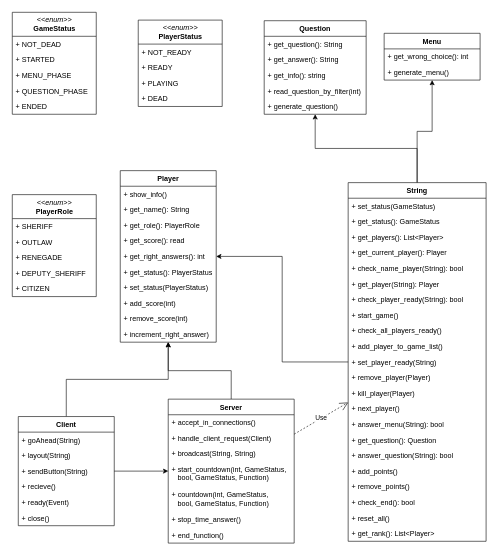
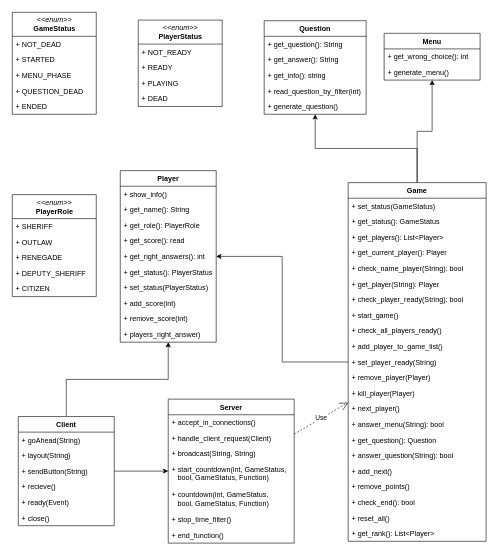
  <mxCell id="0" />
  <mxCell id="1" parent="0" />
  <mxCell id="2" value="Question" style="swimlane;fontStyle=1;align=center;verticalAlign=top;childLayout=stackLayout;horizontal=1;startSize=26;horizontalStack=0;resizeParent=1;resizeParentMax=0;resizeLast=0;collapsible=1;marginBottom=0;" parent="1" vertex="1"><mxGeometry x="440" y="34" width="170" height="156" as="geometry" /></mxCell>
  <mxCell id="3" value="+ get_question(): String&#10;&#10;&#10;" style="text;strokeColor=none;fillColor=none;align=left;verticalAlign=top;spacingLeft=4;spacingRight=4;overflow=hidden;rotatable=0;points=[[0,0.5],[1,0.5]];portConstraint=eastwest;" parent="2" vertex="1"><mxGeometry y="26" width="170" height="26" as="geometry" /></mxCell>
  <mxCell id="4" value="+ get_answer(): String&#10;" style="text;strokeColor=none;fillColor=none;align=left;verticalAlign=top;spacingLeft=4;spacingRight=4;overflow=hidden;rotatable=0;points=[[0,0.5],[1,0.5]];portConstraint=eastwest;" parent="2" vertex="1"><mxGeometry y="52" width="170" height="26" as="geometry" /></mxCell>
  <mxCell id="5" value="+ get_info(): string&#10;&#10;&#10;" style="text;strokeColor=none;fillColor=none;align=left;verticalAlign=top;spacingLeft=4;spacingRight=4;overflow=hidden;rotatable=0;points=[[0,0.5],[1,0.5]];portConstraint=eastwest;" parent="2" vertex="1"><mxGeometry y="78" width="170" height="26" as="geometry" /></mxCell>
  <mxCell id="6" value="+ read_question_by_filter(int)&#10;" style="text;strokeColor=none;fillColor=none;align=left;verticalAlign=top;spacingLeft=4;spacingRight=4;overflow=hidden;rotatable=0;points=[[0,0.5],[1,0.5]];portConstraint=eastwest;" parent="2" vertex="1"><mxGeometry y="104" width="170" height="26" as="geometry" /></mxCell>
  <mxCell id="7" value="+ generate_question() &#10;&#10;&#10;" style="text;strokeColor=none;fillColor=none;align=left;verticalAlign=top;spacingLeft=4;spacingRight=4;overflow=hidden;rotatable=0;points=[[0,0.5],[1,0.5]];portConstraint=eastwest;" parent="2" vertex="1"><mxGeometry y="130" width="170" height="26" as="geometry" /></mxCell>
  <mxCell id="8" value="&lt;i&gt;&amp;lt;&amp;lt;enum&amp;gt;&amp;gt;&lt;/i&gt;&lt;br&gt;&lt;b&gt;GameStatus&lt;/b&gt;" style="swimlane;fontStyle=0;childLayout=stackLayout;horizontal=1;startSize=40;fillColor=none;horizontalStack=0;resizeParent=1;resizeParentMax=0;resizeLast=0;collapsible=1;marginBottom=0;html=1;" parent="1" vertex="1"><mxGeometry x="20" y="20" width="140" height="170" as="geometry" /></mxCell>
  <mxCell id="9" value="+ NOT_DEAD" style="text;strokeColor=none;fillColor=none;align=left;verticalAlign=top;spacingLeft=4;spacingRight=4;overflow=hidden;rotatable=0;points=[[0,0.5],[1,0.5]];portConstraint=eastwest;" parent="8" vertex="1"><mxGeometry y="40" width="140" height="26" as="geometry" /></mxCell>
  <mxCell id="10" value="+ STARTED" style="text;strokeColor=none;fillColor=none;align=left;verticalAlign=top;spacingLeft=4;spacingRight=4;overflow=hidden;rotatable=0;points=[[0,0.5],[1,0.5]];portConstraint=eastwest;" parent="8" vertex="1"><mxGeometry y="66" width="140" height="26" as="geometry" /></mxCell>
  <mxCell id="11" value="+ MENU_PHASE" style="text;strokeColor=none;fillColor=none;align=left;verticalAlign=top;spacingLeft=4;spacingRight=4;overflow=hidden;rotatable=0;points=[[0,0.5],[1,0.5]];portConstraint=eastwest;" parent="8" vertex="1"><mxGeometry y="92" width="140" height="26" as="geometry" /></mxCell>
- <mxCell id="12" value="+ QUESTION_PHASE" style="text;strokeColor=none;fillColor=none;align=left;verticalAlign=top;spacingLeft=4;spacingRight=4;overflow=hidden;rotatable=0;points=[[0,0.5],[1,0.5]];portConstraint=eastwest;" parent="8" vertex="1"><mxGeometry y="118" width="140" height="26" as="geometry" /></mxCell>
+ <mxCell id="12" value="+ QUESTION_DEAD" style="text;strokeColor=none;fillColor=none;align=left;verticalAlign=top;spacingLeft=4;spacingRight=4;overflow=hidden;rotatable=0;points=[[0,0.5],[1,0.5]];portConstraint=eastwest;" parent="8" vertex="1"><mxGeometry y="118" width="140" height="26" as="geometry" /></mxCell>
  <mxCell id="13" value="+ ENDED" style="text;strokeColor=none;fillColor=none;align=left;verticalAlign=top;spacingLeft=4;spacingRight=4;overflow=hidden;rotatable=0;points=[[0,0.5],[1,0.5]];portConstraint=eastwest;" parent="8" vertex="1"><mxGeometry y="144" width="140" height="26" as="geometry" /></mxCell>
  <mxCell id="14" value="Player&#10;" style="swimlane;fontStyle=1;align=center;verticalAlign=top;childLayout=stackLayout;horizontal=1;startSize=26;horizontalStack=0;resizeParent=1;resizeParentMax=0;resizeLast=0;collapsible=1;marginBottom=0;" parent="1" vertex="1"><mxGeometry x="200" y="284" width="160" height="286" as="geometry" /></mxCell>
  <mxCell id="15" value="+ show_info()" style="text;strokeColor=none;fillColor=none;align=left;verticalAlign=top;spacingLeft=4;spacingRight=4;overflow=hidden;rotatable=0;points=[[0,0.5],[1,0.5]];portConstraint=eastwest;" vertex="1" parent="14"><mxGeometry y="26" width="160" height="26" as="geometry" /></mxCell>
  <mxCell id="16" value="+ get_name(): String" style="text;strokeColor=none;fillColor=none;align=left;verticalAlign=top;spacingLeft=4;spacingRight=4;overflow=hidden;rotatable=0;points=[[0,0.5],[1,0.5]];portConstraint=eastwest;" parent="14" vertex="1"><mxGeometry y="52" width="160" height="26" as="geometry" /></mxCell>
  <mxCell id="17" value="+ get_role(): PlayerRole" style="text;strokeColor=none;fillColor=none;align=left;verticalAlign=top;spacingLeft=4;spacingRight=4;overflow=hidden;rotatable=0;points=[[0,0.5],[1,0.5]];portConstraint=eastwest;" parent="14" vertex="1"><mxGeometry y="78" width="160" height="26" as="geometry" /></mxCell>
  <mxCell id="18" value="+ get_score(): read" style="text;strokeColor=none;fillColor=none;align=left;verticalAlign=top;spacingLeft=4;spacingRight=4;overflow=hidden;rotatable=0;points=[[0,0.5],[1,0.5]];portConstraint=eastwest;" parent="14" vertex="1"><mxGeometry y="104" width="160" height="26" as="geometry" /></mxCell>
  <mxCell id="19" value="+ get_right_answers(): int" style="text;strokeColor=none;fillColor=none;align=left;verticalAlign=top;spacingLeft=4;spacingRight=4;overflow=hidden;rotatable=0;points=[[0,0.5],[1,0.5]];portConstraint=eastwest;" parent="14" vertex="1"><mxGeometry y="130" width="160" height="26" as="geometry" /></mxCell>
  <mxCell id="20" value="+ get_status(): PlayerStatus" style="text;strokeColor=none;fillColor=none;align=left;verticalAlign=top;spacingLeft=4;spacingRight=4;overflow=hidden;rotatable=0;points=[[0,0.5],[1,0.5]];portConstraint=eastwest;" parent="14" vertex="1"><mxGeometry y="156" width="160" height="26" as="geometry" /></mxCell>
  <mxCell id="21" value="+ set_status(PlayerStatus)" style="text;strokeColor=none;fillColor=none;align=left;verticalAlign=top;spacingLeft=4;spacingRight=4;overflow=hidden;rotatable=0;points=[[0,0.5],[1,0.5]];portConstraint=eastwest;" parent="14" vertex="1"><mxGeometry y="182" width="160" height="26" as="geometry" /></mxCell>
  <mxCell id="22" value="+ add_score(int)" style="text;strokeColor=none;fillColor=none;align=left;verticalAlign=top;spacingLeft=4;spacingRight=4;overflow=hidden;rotatable=0;points=[[0,0.5],[1,0.5]];portConstraint=eastwest;" parent="14" vertex="1"><mxGeometry y="208" width="160" height="26" as="geometry" /></mxCell>
  <mxCell id="23" value="+ remove_score(int)" style="text;strokeColor=none;fillColor=none;align=left;verticalAlign=top;spacingLeft=4;spacingRight=4;overflow=hidden;rotatable=0;points=[[0,0.5],[1,0.5]];portConstraint=eastwest;" vertex="1" parent="14"><mxGeometry y="234" width="160" height="26" as="geometry" /></mxCell>
- <mxCell id="24" value="+ increment_right_answer)" style="text;strokeColor=none;fillColor=none;align=left;verticalAlign=top;spacingLeft=4;spacingRight=4;overflow=hidden;rotatable=0;points=[[0,0.5],[1,0.5]];portConstraint=eastwest;" parent="14" vertex="1"><mxGeometry y="260" width="160" height="26" as="geometry" /></mxCell>
+ <mxCell id="24" value="+ players_right_answer)" style="text;strokeColor=none;fillColor=none;align=left;verticalAlign=top;spacingLeft=4;spacingRight=4;overflow=hidden;rotatable=0;points=[[0,0.5],[1,0.5]];portConstraint=eastwest;" parent="14" vertex="1"><mxGeometry y="260" width="160" height="26" as="geometry" /></mxCell>
  <mxCell id="25" value="&lt;i&gt;&amp;lt;&amp;lt;enum&amp;gt;&amp;gt;&lt;/i&gt;&lt;br&gt;&lt;b&gt;PlayerStatus&lt;/b&gt;" style="swimlane;fontStyle=0;childLayout=stackLayout;horizontal=1;startSize=40;fillColor=none;horizontalStack=0;resizeParent=1;resizeParentMax=0;resizeLast=0;collapsible=1;marginBottom=0;html=1;" parent="1" vertex="1"><mxGeometry x="230" y="33" width="140" height="144" as="geometry" /></mxCell>
  <mxCell id="26" value="+ NOT_READY" style="text;strokeColor=none;fillColor=none;align=left;verticalAlign=top;spacingLeft=4;spacingRight=4;overflow=hidden;rotatable=0;points=[[0,0.5],[1,0.5]];portConstraint=eastwest;" parent="25" vertex="1"><mxGeometry y="40" width="140" height="26" as="geometry" /></mxCell>
  <mxCell id="27" value="+ READY" style="text;strokeColor=none;fillColor=none;align=left;verticalAlign=top;spacingLeft=4;spacingRight=4;overflow=hidden;rotatable=0;points=[[0,0.5],[1,0.5]];portConstraint=eastwest;" parent="25" vertex="1"><mxGeometry y="66" width="140" height="26" as="geometry" /></mxCell>
  <mxCell id="28" value="+ PLAYING" style="text;strokeColor=none;fillColor=none;align=left;verticalAlign=top;spacingLeft=4;spacingRight=4;overflow=hidden;rotatable=0;points=[[0,0.5],[1,0.5]];portConstraint=eastwest;" vertex="1" parent="25"><mxGeometry y="92" width="140" height="26" as="geometry" /></mxCell>
  <mxCell id="29" value="+ DEAD" style="text;strokeColor=none;fillColor=none;align=left;verticalAlign=top;spacingLeft=4;spacingRight=4;overflow=hidden;rotatable=0;points=[[0,0.5],[1,0.5]];portConstraint=eastwest;" vertex="1" parent="25"><mxGeometry y="118" width="140" height="26" as="geometry" /></mxCell>
- <mxCell id="30" style="edgeStyle=orthogonalEdgeStyle;rounded=0;orthogonalLoop=1;jettySize=auto;html=1;" edge="1" parent="1" source="31" target="14"><mxGeometry relative="1" as="geometry" /></mxCell>
  <mxCell id="31" value="Server" style="swimlane;fontStyle=1;align=center;verticalAlign=top;childLayout=stackLayout;horizontal=1;startSize=26;horizontalStack=0;resizeParent=1;resizeParentMax=0;resizeLast=0;collapsible=1;marginBottom=0;" parent="1" vertex="1"><mxGeometry x="280" y="665" width="210" height="240" as="geometry" /></mxCell>
  <mxCell id="32" value="+ accept_in_connections()" style="text;strokeColor=none;fillColor=none;align=left;verticalAlign=top;spacingLeft=4;spacingRight=4;overflow=hidden;rotatable=0;points=[[0,0.5],[1,0.5]];portConstraint=eastwest;" parent="31" vertex="1"><mxGeometry y="26" width="210" height="26" as="geometry" /></mxCell>
  <mxCell id="33" value="+ handle_client_request(Client)" style="text;strokeColor=none;fillColor=none;align=left;verticalAlign=top;spacingLeft=4;spacingRight=4;overflow=hidden;rotatable=0;points=[[0,0.5],[1,0.5]];portConstraint=eastwest;" parent="31" vertex="1"><mxGeometry y="52" width="210" height="26" as="geometry" /></mxCell>
  <mxCell id="34" value="+ broadcast(String, String)" style="text;strokeColor=none;fillColor=none;align=left;verticalAlign=top;spacingLeft=4;spacingRight=4;overflow=hidden;rotatable=0;points=[[0,0.5],[1,0.5]];portConstraint=eastwest;" vertex="1" parent="31"><mxGeometry y="78" width="210" height="26" as="geometry" /></mxCell>
  <mxCell id="35" value="+ start_countdown(int, GameStatus, &#10;   bool, GameStatus, Function)" style="text;strokeColor=none;fillColor=none;align=left;verticalAlign=top;spacingLeft=4;spacingRight=4;overflow=hidden;rotatable=0;points=[[0,0.5],[1,0.5]];portConstraint=eastwest;" parent="31" vertex="1"><mxGeometry y="104" width="210" height="42" as="geometry" /></mxCell>
  <mxCell id="36" value="+ countdown(int, GameStatus, &#10;   bool, GameStatus, Function)" style="text;strokeColor=none;fillColor=none;align=left;verticalAlign=top;spacingLeft=4;spacingRight=4;overflow=hidden;rotatable=0;points=[[0,0.5],[1,0.5]];portConstraint=eastwest;" vertex="1" parent="31"><mxGeometry y="146" width="210" height="42" as="geometry" /></mxCell>
- <mxCell id="37" value="+ stop_time_answer()" style="text;strokeColor=none;fillColor=none;align=left;verticalAlign=top;spacingLeft=4;spacingRight=4;overflow=hidden;rotatable=0;points=[[0,0.5],[1,0.5]];portConstraint=eastwest;" vertex="1" parent="31"><mxGeometry y="188" width="210" height="26" as="geometry" /></mxCell>
+ <mxCell id="37" value="+ stop_time_filter()" style="text;strokeColor=none;fillColor=none;align=left;verticalAlign=top;spacingLeft=4;spacingRight=4;overflow=hidden;rotatable=0;points=[[0,0.5],[1,0.5]];portConstraint=eastwest;" vertex="1" parent="31"><mxGeometry y="188" width="210" height="26" as="geometry" /></mxCell>
  <mxCell id="38" value="+ end_function()" style="text;strokeColor=none;fillColor=none;align=left;verticalAlign=top;spacingLeft=4;spacingRight=4;overflow=hidden;rotatable=0;points=[[0,0.5],[1,0.5]];portConstraint=eastwest;" vertex="1" parent="31"><mxGeometry y="214" width="210" height="26" as="geometry" /></mxCell>
  <mxCell id="39" style="edgeStyle=orthogonalEdgeStyle;rounded=0;orthogonalLoop=1;jettySize=auto;html=1;exitX=0.5;exitY=0;exitDx=0;exitDy=0;" edge="1" parent="1" source="40" target="14"><mxGeometry relative="1" as="geometry" /></mxCell>
  <mxCell id="40" value="Client" style="swimlane;fontStyle=1;align=center;verticalAlign=top;childLayout=stackLayout;horizontal=1;startSize=26;horizontalStack=0;resizeParent=1;resizeParentMax=0;resizeLast=0;collapsible=1;marginBottom=0;" parent="1" vertex="1"><mxGeometry x="30" y="694" width="160" height="182" as="geometry" /></mxCell>
  <mxCell id="41" value="+ goAhead(String)" style="text;strokeColor=none;fillColor=none;align=left;verticalAlign=top;spacingLeft=4;spacingRight=4;overflow=hidden;rotatable=0;points=[[0,0.5],[1,0.5]];portConstraint=eastwest;" parent="40" vertex="1"><mxGeometry y="26" width="160" height="26" as="geometry" /></mxCell>
  <mxCell id="42" value="+ layout(String)" style="text;strokeColor=none;fillColor=none;align=left;verticalAlign=top;spacingLeft=4;spacingRight=4;overflow=hidden;rotatable=0;points=[[0,0.5],[1,0.5]];portConstraint=eastwest;" parent="40" vertex="1"><mxGeometry y="52" width="160" height="26" as="geometry" /></mxCell>
  <mxCell id="43" value="+ sendButton(String)" style="text;strokeColor=none;fillColor=none;align=left;verticalAlign=top;spacingLeft=4;spacingRight=4;overflow=hidden;rotatable=0;points=[[0,0.5],[1,0.5]];portConstraint=eastwest;" parent="40" vertex="1"><mxGeometry y="78" width="160" height="26" as="geometry" /></mxCell>
  <mxCell id="44" value="+ recieve()" style="text;strokeColor=none;fillColor=none;align=left;verticalAlign=top;spacingLeft=4;spacingRight=4;overflow=hidden;rotatable=0;points=[[0,0.5],[1,0.5]];portConstraint=eastwest;" parent="40" vertex="1"><mxGeometry y="104" width="160" height="26" as="geometry" /></mxCell>
  <mxCell id="45" value="+ ready(Event)" style="text;strokeColor=none;fillColor=none;align=left;verticalAlign=top;spacingLeft=4;spacingRight=4;overflow=hidden;rotatable=0;points=[[0,0.5],[1,0.5]];portConstraint=eastwest;" vertex="1" parent="40"><mxGeometry y="130" width="160" height="26" as="geometry" /></mxCell>
  <mxCell id="46" value="+ close()" style="text;strokeColor=none;fillColor=none;align=left;verticalAlign=top;spacingLeft=4;spacingRight=4;overflow=hidden;rotatable=0;points=[[0,0.5],[1,0.5]];portConstraint=eastwest;" vertex="1" parent="40"><mxGeometry y="156" width="160" height="26" as="geometry" /></mxCell>
  <mxCell id="47" value="Menu" style="swimlane;fontStyle=1;align=center;verticalAlign=top;childLayout=stackLayout;horizontal=1;startSize=26;horizontalStack=0;resizeParent=1;resizeParentMax=0;resizeLast=0;collapsible=1;marginBottom=0;" parent="1" vertex="1"><mxGeometry x="640" y="55" width="160" height="78" as="geometry" /></mxCell>
  <mxCell id="48" value="+ get_wrong_choice(): int" style="text;strokeColor=none;fillColor=none;align=left;verticalAlign=top;spacingLeft=4;spacingRight=4;overflow=hidden;rotatable=0;points=[[0,0.5],[1,0.5]];portConstraint=eastwest;" parent="47" vertex="1"><mxGeometry y="26" width="160" height="26" as="geometry" /></mxCell>
  <mxCell id="49" value="+ generate_menu()" style="text;strokeColor=none;fillColor=none;align=left;verticalAlign=top;spacingLeft=4;spacingRight=4;overflow=hidden;rotatable=0;points=[[0,0.5],[1,0.5]];portConstraint=eastwest;" parent="47" vertex="1"><mxGeometry y="52" width="160" height="26" as="geometry" /></mxCell>
  <mxCell id="50" style="edgeStyle=orthogonalEdgeStyle;rounded=0;orthogonalLoop=1;jettySize=auto;html=1;" edge="1" parent="1" source="53" target="14"><mxGeometry relative="1" as="geometry" /></mxCell>
  <mxCell id="51" style="edgeStyle=orthogonalEdgeStyle;rounded=0;orthogonalLoop=1;jettySize=auto;html=1;" edge="1" parent="1" source="53" target="47"><mxGeometry relative="1" as="geometry" /></mxCell>
  <mxCell id="52" style="edgeStyle=orthogonalEdgeStyle;rounded=0;orthogonalLoop=1;jettySize=auto;html=1;" edge="1" parent="1" source="53" target="2"><mxGeometry relative="1" as="geometry" /></mxCell>
- <mxCell id="53" value="String" style="swimlane;fontStyle=1;align=center;verticalAlign=top;childLayout=stackLayout;horizontal=1;startSize=26;horizontalStack=0;resizeParent=1;resizeParentMax=0;resizeLast=0;collapsible=1;marginBottom=0;" parent="1" vertex="1"><mxGeometry x="580" y="304" width="230" height="598" as="geometry" /></mxCell>
+ <mxCell id="53" value="Game" style="swimlane;fontStyle=1;align=center;verticalAlign=top;childLayout=stackLayout;horizontal=1;startSize=26;horizontalStack=0;resizeParent=1;resizeParentMax=0;resizeLast=0;collapsible=1;marginBottom=0;" parent="1" vertex="1"><mxGeometry x="580" y="304" width="230" height="598" as="geometry" /></mxCell>
  <mxCell id="54" value="+ set_status(GameStatus)" style="text;strokeColor=none;fillColor=none;align=left;verticalAlign=top;spacingLeft=4;spacingRight=4;overflow=hidden;rotatable=0;points=[[0,0.5],[1,0.5]];portConstraint=eastwest;" parent="53" vertex="1"><mxGeometry y="26" width="230" height="26" as="geometry" /></mxCell>
  <mxCell id="55" value="+ get_status(): GameStatus" style="text;strokeColor=none;fillColor=none;align=left;verticalAlign=top;spacingLeft=4;spacingRight=4;overflow=hidden;rotatable=0;points=[[0,0.5],[1,0.5]];portConstraint=eastwest;" parent="53" vertex="1"><mxGeometry y="52" width="230" height="26" as="geometry" /></mxCell>
  <mxCell id="56" value="+ get_players(): List&lt;Player&gt;" style="text;strokeColor=none;fillColor=none;align=left;verticalAlign=top;spacingLeft=4;spacingRight=4;overflow=hidden;rotatable=0;points=[[0,0.5],[1,0.5]];portConstraint=eastwest;" parent="53" vertex="1"><mxGeometry y="78" width="230" height="26" as="geometry" /></mxCell>
  <mxCell id="57" value="+ get_current_player(): Player" style="text;strokeColor=none;fillColor=none;align=left;verticalAlign=top;spacingLeft=4;spacingRight=4;overflow=hidden;rotatable=0;points=[[0,0.5],[1,0.5]];portConstraint=eastwest;" parent="53" vertex="1"><mxGeometry y="104" width="230" height="26" as="geometry" /></mxCell>
  <mxCell id="58" value="+ check_name_player(String): bool" style="text;strokeColor=none;fillColor=none;align=left;verticalAlign=top;spacingLeft=4;spacingRight=4;overflow=hidden;rotatable=0;points=[[0,0.5],[1,0.5]];portConstraint=eastwest;" parent="53" vertex="1"><mxGeometry y="130" width="230" height="26" as="geometry" /></mxCell>
  <mxCell id="59" value="+ get_player(String): Player" style="text;strokeColor=none;fillColor=none;align=left;verticalAlign=top;spacingLeft=4;spacingRight=4;overflow=hidden;rotatable=0;points=[[0,0.5],[1,0.5]];portConstraint=eastwest;" parent="53" vertex="1"><mxGeometry y="156" width="230" height="26" as="geometry" /></mxCell>
  <mxCell id="60" value="+ check_player_ready(String): bool" style="text;strokeColor=none;fillColor=none;align=left;verticalAlign=top;spacingLeft=4;spacingRight=4;overflow=hidden;rotatable=0;points=[[0,0.5],[1,0.5]];portConstraint=eastwest;" parent="53" vertex="1"><mxGeometry y="182" width="230" height="26" as="geometry" /></mxCell>
  <mxCell id="61" value="+ start_game()" style="text;strokeColor=none;fillColor=none;align=left;verticalAlign=top;spacingLeft=4;spacingRight=4;overflow=hidden;rotatable=0;points=[[0,0.5],[1,0.5]];portConstraint=eastwest;" parent="53" vertex="1"><mxGeometry y="208" width="230" height="26" as="geometry" /></mxCell>
  <mxCell id="62" value="+ check_all_players_ready()" style="text;strokeColor=none;fillColor=none;align=left;verticalAlign=top;spacingLeft=4;spacingRight=4;overflow=hidden;rotatable=0;points=[[0,0.5],[1,0.5]];portConstraint=eastwest;" parent="53" vertex="1"><mxGeometry y="234" width="230" height="26" as="geometry" /></mxCell>
  <mxCell id="63" value="+ add_player_to_game_list()" style="text;strokeColor=none;fillColor=none;align=left;verticalAlign=top;spacingLeft=4;spacingRight=4;overflow=hidden;rotatable=0;points=[[0,0.5],[1,0.5]];portConstraint=eastwest;" parent="53" vertex="1"><mxGeometry y="260" width="230" height="26" as="geometry" /></mxCell>
  <mxCell id="64" value="+ set_player_ready(String)" style="text;strokeColor=none;fillColor=none;align=left;verticalAlign=top;spacingLeft=4;spacingRight=4;overflow=hidden;rotatable=0;points=[[0,0.5],[1,0.5]];portConstraint=eastwest;" vertex="1" parent="53"><mxGeometry y="286" width="230" height="26" as="geometry" /></mxCell>
  <mxCell id="65" value="+ remove_player(Player)" style="text;strokeColor=none;fillColor=none;align=left;verticalAlign=top;spacingLeft=4;spacingRight=4;overflow=hidden;rotatable=0;points=[[0,0.5],[1,0.5]];portConstraint=eastwest;" vertex="1" parent="53"><mxGeometry y="312" width="230" height="26" as="geometry" /></mxCell>
  <mxCell id="66" value="+ kill_player(Player)" style="text;strokeColor=none;fillColor=none;align=left;verticalAlign=top;spacingLeft=4;spacingRight=4;overflow=hidden;rotatable=0;points=[[0,0.5],[1,0.5]];portConstraint=eastwest;" vertex="1" parent="53"><mxGeometry y="338" width="230" height="26" as="geometry" /></mxCell>
  <mxCell id="67" value="+ next_player()" style="text;strokeColor=none;fillColor=none;align=left;verticalAlign=top;spacingLeft=4;spacingRight=4;overflow=hidden;rotatable=0;points=[[0,0.5],[1,0.5]];portConstraint=eastwest;" vertex="1" parent="53"><mxGeometry y="364" width="230" height="26" as="geometry" /></mxCell>
  <mxCell id="68" value="+ answer_menu(String): bool" style="text;strokeColor=none;fillColor=none;align=left;verticalAlign=top;spacingLeft=4;spacingRight=4;overflow=hidden;rotatable=0;points=[[0,0.5],[1,0.5]];portConstraint=eastwest;" vertex="1" parent="53"><mxGeometry y="390" width="230" height="26" as="geometry" /></mxCell>
  <mxCell id="69" value="+ get_question(): Question" style="text;strokeColor=none;fillColor=none;align=left;verticalAlign=top;spacingLeft=4;spacingRight=4;overflow=hidden;rotatable=0;points=[[0,0.5],[1,0.5]];portConstraint=eastwest;" vertex="1" parent="53"><mxGeometry y="416" width="230" height="26" as="geometry" /></mxCell>
  <mxCell id="70" value="+ answer_question(String): bool" style="text;strokeColor=none;fillColor=none;align=left;verticalAlign=top;spacingLeft=4;spacingRight=4;overflow=hidden;rotatable=0;points=[[0,0.5],[1,0.5]];portConstraint=eastwest;" vertex="1" parent="53"><mxGeometry y="442" width="230" height="26" as="geometry" /></mxCell>
- <mxCell id="71" value="+ add_points()" style="text;strokeColor=none;fillColor=none;align=left;verticalAlign=top;spacingLeft=4;spacingRight=4;overflow=hidden;rotatable=0;points=[[0,0.5],[1,0.5]];portConstraint=eastwest;" vertex="1" parent="53"><mxGeometry y="468" width="230" height="26" as="geometry" /></mxCell>
+ <mxCell id="71" value="+ add_next()" style="text;strokeColor=none;fillColor=none;align=left;verticalAlign=top;spacingLeft=4;spacingRight=4;overflow=hidden;rotatable=0;points=[[0,0.5],[1,0.5]];portConstraint=eastwest;" vertex="1" parent="53"><mxGeometry y="468" width="230" height="26" as="geometry" /></mxCell>
  <mxCell id="72" value="+ remove_points()" style="text;strokeColor=none;fillColor=none;align=left;verticalAlign=top;spacingLeft=4;spacingRight=4;overflow=hidden;rotatable=0;points=[[0,0.5],[1,0.5]];portConstraint=eastwest;" vertex="1" parent="53"><mxGeometry y="494" width="230" height="26" as="geometry" /></mxCell>
  <mxCell id="73" value="+ check_end(): bool" style="text;strokeColor=none;fillColor=none;align=left;verticalAlign=top;spacingLeft=4;spacingRight=4;overflow=hidden;rotatable=0;points=[[0,0.5],[1,0.5]];portConstraint=eastwest;" vertex="1" parent="53"><mxGeometry y="520" width="230" height="26" as="geometry" /></mxCell>
  <mxCell id="74" value="+ reset_all()" style="text;strokeColor=none;fillColor=none;align=left;verticalAlign=top;spacingLeft=4;spacingRight=4;overflow=hidden;rotatable=0;points=[[0,0.5],[1,0.5]];portConstraint=eastwest;" vertex="1" parent="53"><mxGeometry y="546" width="230" height="26" as="geometry" /></mxCell>
  <mxCell id="75" value="+ get_rank(): List&lt;Player&gt;" style="text;strokeColor=none;fillColor=none;align=left;verticalAlign=top;spacingLeft=4;spacingRight=4;overflow=hidden;rotatable=0;points=[[0,0.5],[1,0.5]];portConstraint=eastwest;" vertex="1" parent="53"><mxGeometry y="572" width="230" height="26" as="geometry" /></mxCell>
  <mxCell id="76" style="edgeStyle=orthogonalEdgeStyle;rounded=0;orthogonalLoop=1;jettySize=auto;html=1;exitX=1;exitY=0.5;exitDx=0;exitDy=0;" edge="1" parent="1" source="43" target="31"><mxGeometry relative="1" as="geometry" /></mxCell>
  <mxCell id="77" value="&lt;i&gt;&amp;lt;&amp;lt;enum&amp;gt;&amp;gt;&lt;/i&gt;&lt;br&gt;&lt;b&gt;PlayerRole&lt;/b&gt;" style="swimlane;fontStyle=0;childLayout=stackLayout;horizontal=1;startSize=40;fillColor=none;horizontalStack=0;resizeParent=1;resizeParentMax=0;resizeLast=0;collapsible=1;marginBottom=0;html=1;" vertex="1" parent="1"><mxGeometry x="20" y="324" width="140" height="170" as="geometry" /></mxCell>
  <mxCell id="78" value="+ SHERIFF" style="text;strokeColor=none;fillColor=none;align=left;verticalAlign=top;spacingLeft=4;spacingRight=4;overflow=hidden;rotatable=0;points=[[0,0.5],[1,0.5]];portConstraint=eastwest;" vertex="1" parent="77"><mxGeometry y="40" width="140" height="26" as="geometry" /></mxCell>
  <mxCell id="79" value="+ OUTLAW" style="text;strokeColor=none;fillColor=none;align=left;verticalAlign=top;spacingLeft=4;spacingRight=4;overflow=hidden;rotatable=0;points=[[0,0.5],[1,0.5]];portConstraint=eastwest;" vertex="1" parent="77"><mxGeometry y="66" width="140" height="26" as="geometry" /></mxCell>
  <mxCell id="80" value="+ RENEGADE" style="text;strokeColor=none;fillColor=none;align=left;verticalAlign=top;spacingLeft=4;spacingRight=4;overflow=hidden;rotatable=0;points=[[0,0.5],[1,0.5]];portConstraint=eastwest;" vertex="1" parent="77"><mxGeometry y="92" width="140" height="26" as="geometry" /></mxCell>
  <mxCell id="81" value="+ DEPUTY_SHERIFF" style="text;strokeColor=none;fillColor=none;align=left;verticalAlign=top;spacingLeft=4;spacingRight=4;overflow=hidden;rotatable=0;points=[[0,0.5],[1,0.5]];portConstraint=eastwest;" vertex="1" parent="77"><mxGeometry y="118" width="140" height="26" as="geometry" /></mxCell>
  <mxCell id="82" value="+ CITIZEN" style="text;strokeColor=none;fillColor=none;align=left;verticalAlign=top;spacingLeft=4;spacingRight=4;overflow=hidden;rotatable=0;points=[[0,0.5],[1,0.5]];portConstraint=eastwest;" vertex="1" parent="77"><mxGeometry y="144" width="140" height="26" as="geometry" /></mxCell>
  <mxCell id="83" value="Use" style="endArrow=open;endSize=12;dashed=1;html=1;" edge="1" parent="1" source="31" target="53"><mxGeometry width="160" relative="1" as="geometry"><mxPoint x="480" y="784" as="sourcePoint" /><mxPoint x="640" y="784" as="targetPoint" /></mxGeometry></mxCell>
